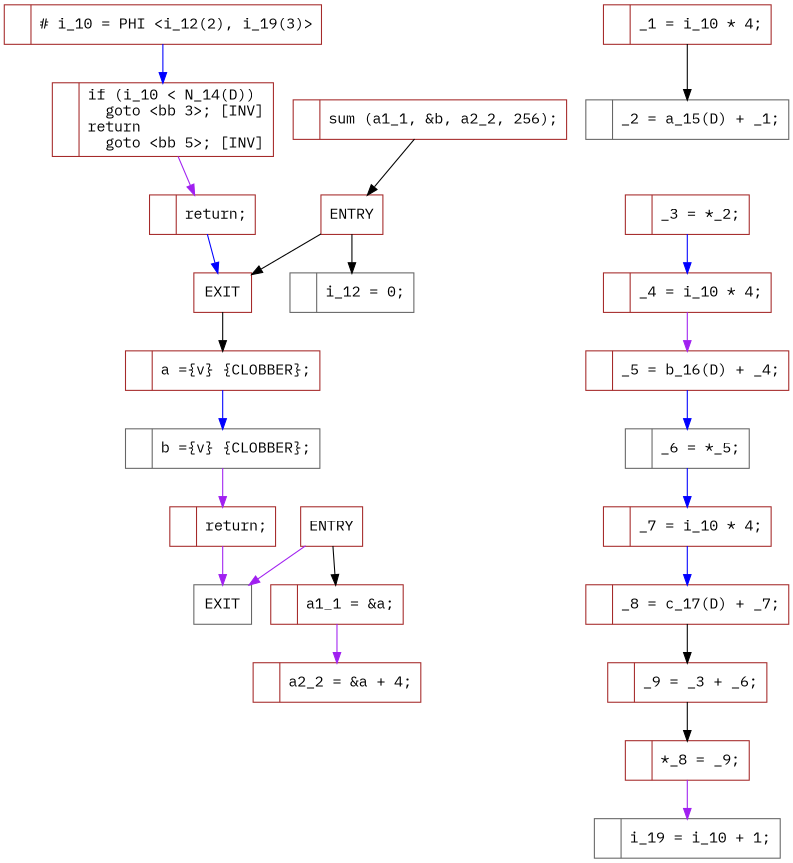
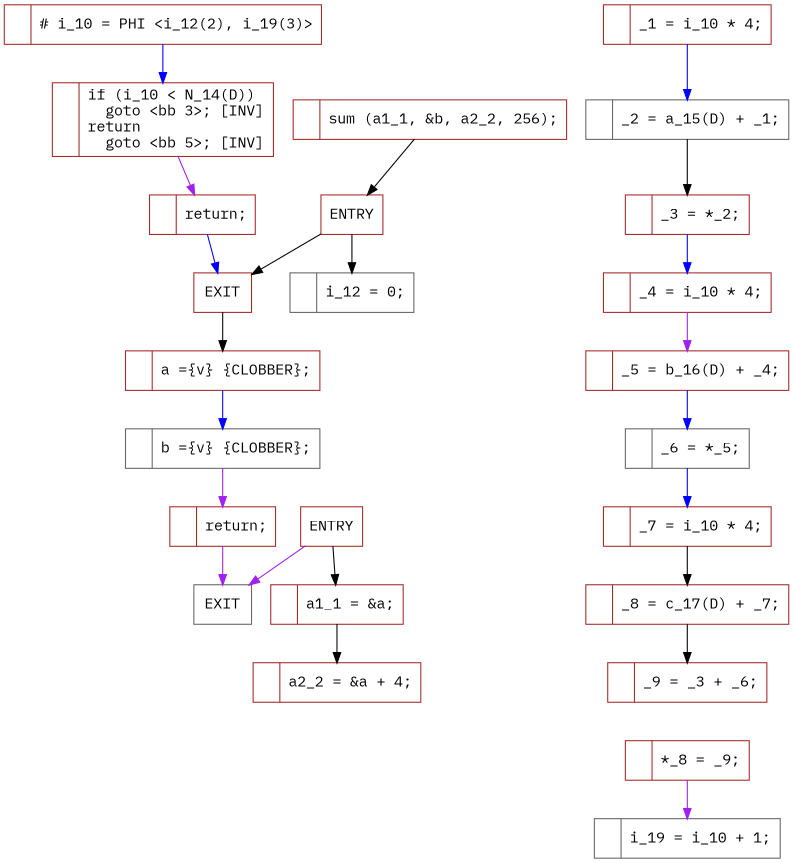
  digraph {
    fontname="IBM Plex Mono"
    node [color=brown fontname="IBM Plex Mono" shape=record]
    edge [color=blue fontname="IBM Plex Mono"]
    n1 [label="|#\ i_10\ =\ PHI\ \<i_12(2),\ i_19(3)\>\l"]
    n2 [label="|if\ (i_10\ \<\ N_14(D))\l\ \ goto\ \<bb\ 3\>;\ [INV]\lreturn\l\ \ goto\ \<bb\ 5\>;\ [INV]\l"]
    n3 [label="|return;\l"]
    n4 [label="|_1\ =\ i_10\ *\ 4;\l"]
    n5 [color=gray40 label="|_2\ =\ a_15(D)\ +\ _1;\l"]
    n6 [label="EXIT\n"]
    n7 [label="|_3\ =\ *_2;\l"]
    n8 [label="|_4\ =\ i_10\ *\ 4;\l"]
    n9 [label="|_5\ =\ b_16(D)\ +\ _4;\l"]
    n10 [color=gray40 label="|_6\ =\ *_5;\l"]
    n11 [label="|_7\ =\ i_10\ *\ 4;\l"]
    n12 [label="|_8\ =\ c_17(D)\ +\ _7;\l"]
    n13 [label="|_9\ =\ _3\ +\ _6;\l"]
    n14 [label="|*_8\ =\ _9;\l"]
    n15 [color=gray40 label="|i_19\ =\ i_10\ +\ 1;\l"]
    n16 [label="ENTRY\n"]
    n17 [color=gray40 label="|i_12\ =\ 0;\l"]
    n18 [label="|a\ =\{v\}\ \{CLOBBER\};\l"]
    n19 [color=gray40 label="|b\ =\{v\}\ \{CLOBBER\};\l"]
    n20 [label="ENTRY\n"]
    n21 [color=gray40 label="EXIT\n"]
    n22 [label="|a1_1\ =\ &a;\l"]
    n23 [label="|a2_2\ =\ &a\ +\ 4;\l"]
    n24 [label="|sum\ (a1_1,\ &b,\ a2_2,\ 256);\l"]
    n25 [label="|return;\l"]
    n1 -> n2
    n2 -> n3 [color=purple]
    n3 -> n6
-   n4 -> n5 [color=black]
+   n4 -> n5
+   n5 -> n7 [color=black]
    n6 -> n18 [color=black]
    n7 -> n8
    n8 -> n9 [color=purple]
    n9 -> n10
    n10 -> n11
-   n11 -> n12
+   n11 -> n12 [color=black]
    n12 -> n13 [color=black]
-   n13 -> n14 [color=black]
    n14 -> n15 [color=purple]
    n16 -> n6 [color=black]
    n16 -> n17 [color=black]
    n18 -> n19
    n19 -> n25 [color=purple]
    n20 -> n21 [color=purple]
    n20 -> n22 [color=black]
-   n22 -> n23 [color=purple]
+   n22 -> n23 [color=black]
    n24 -> n16 [color=black]
    n25 -> n21 [color=purple]
  }
